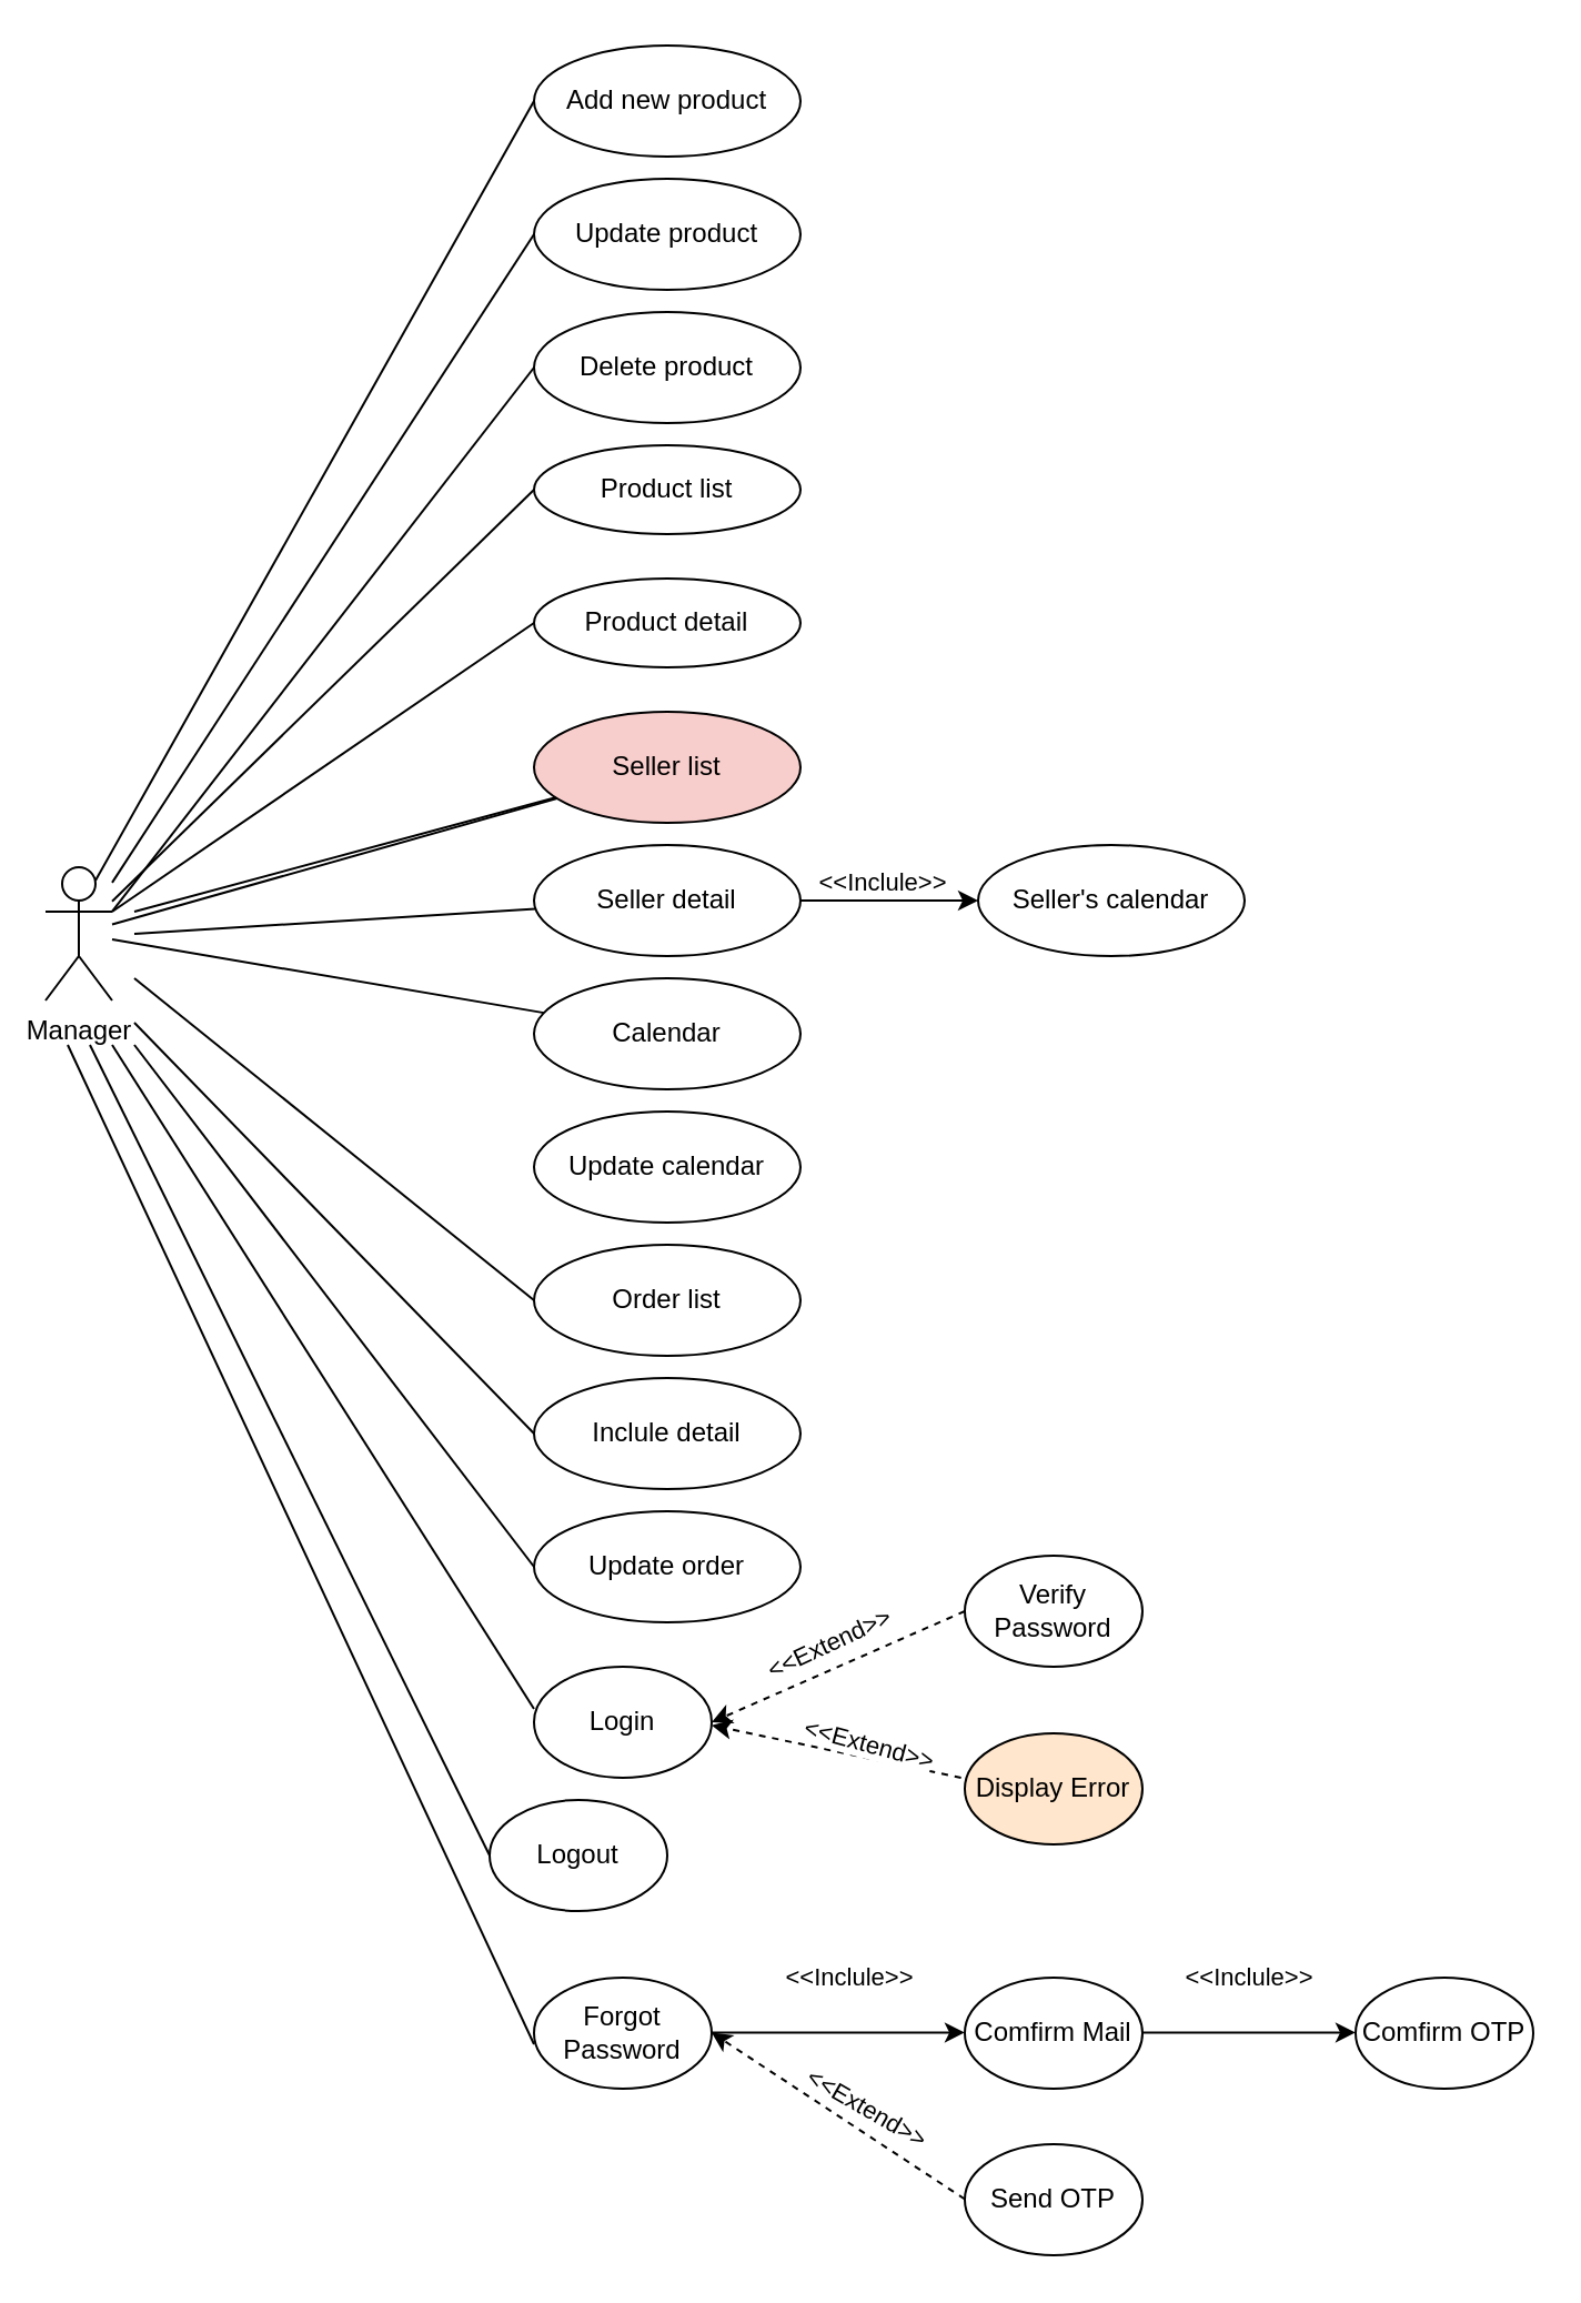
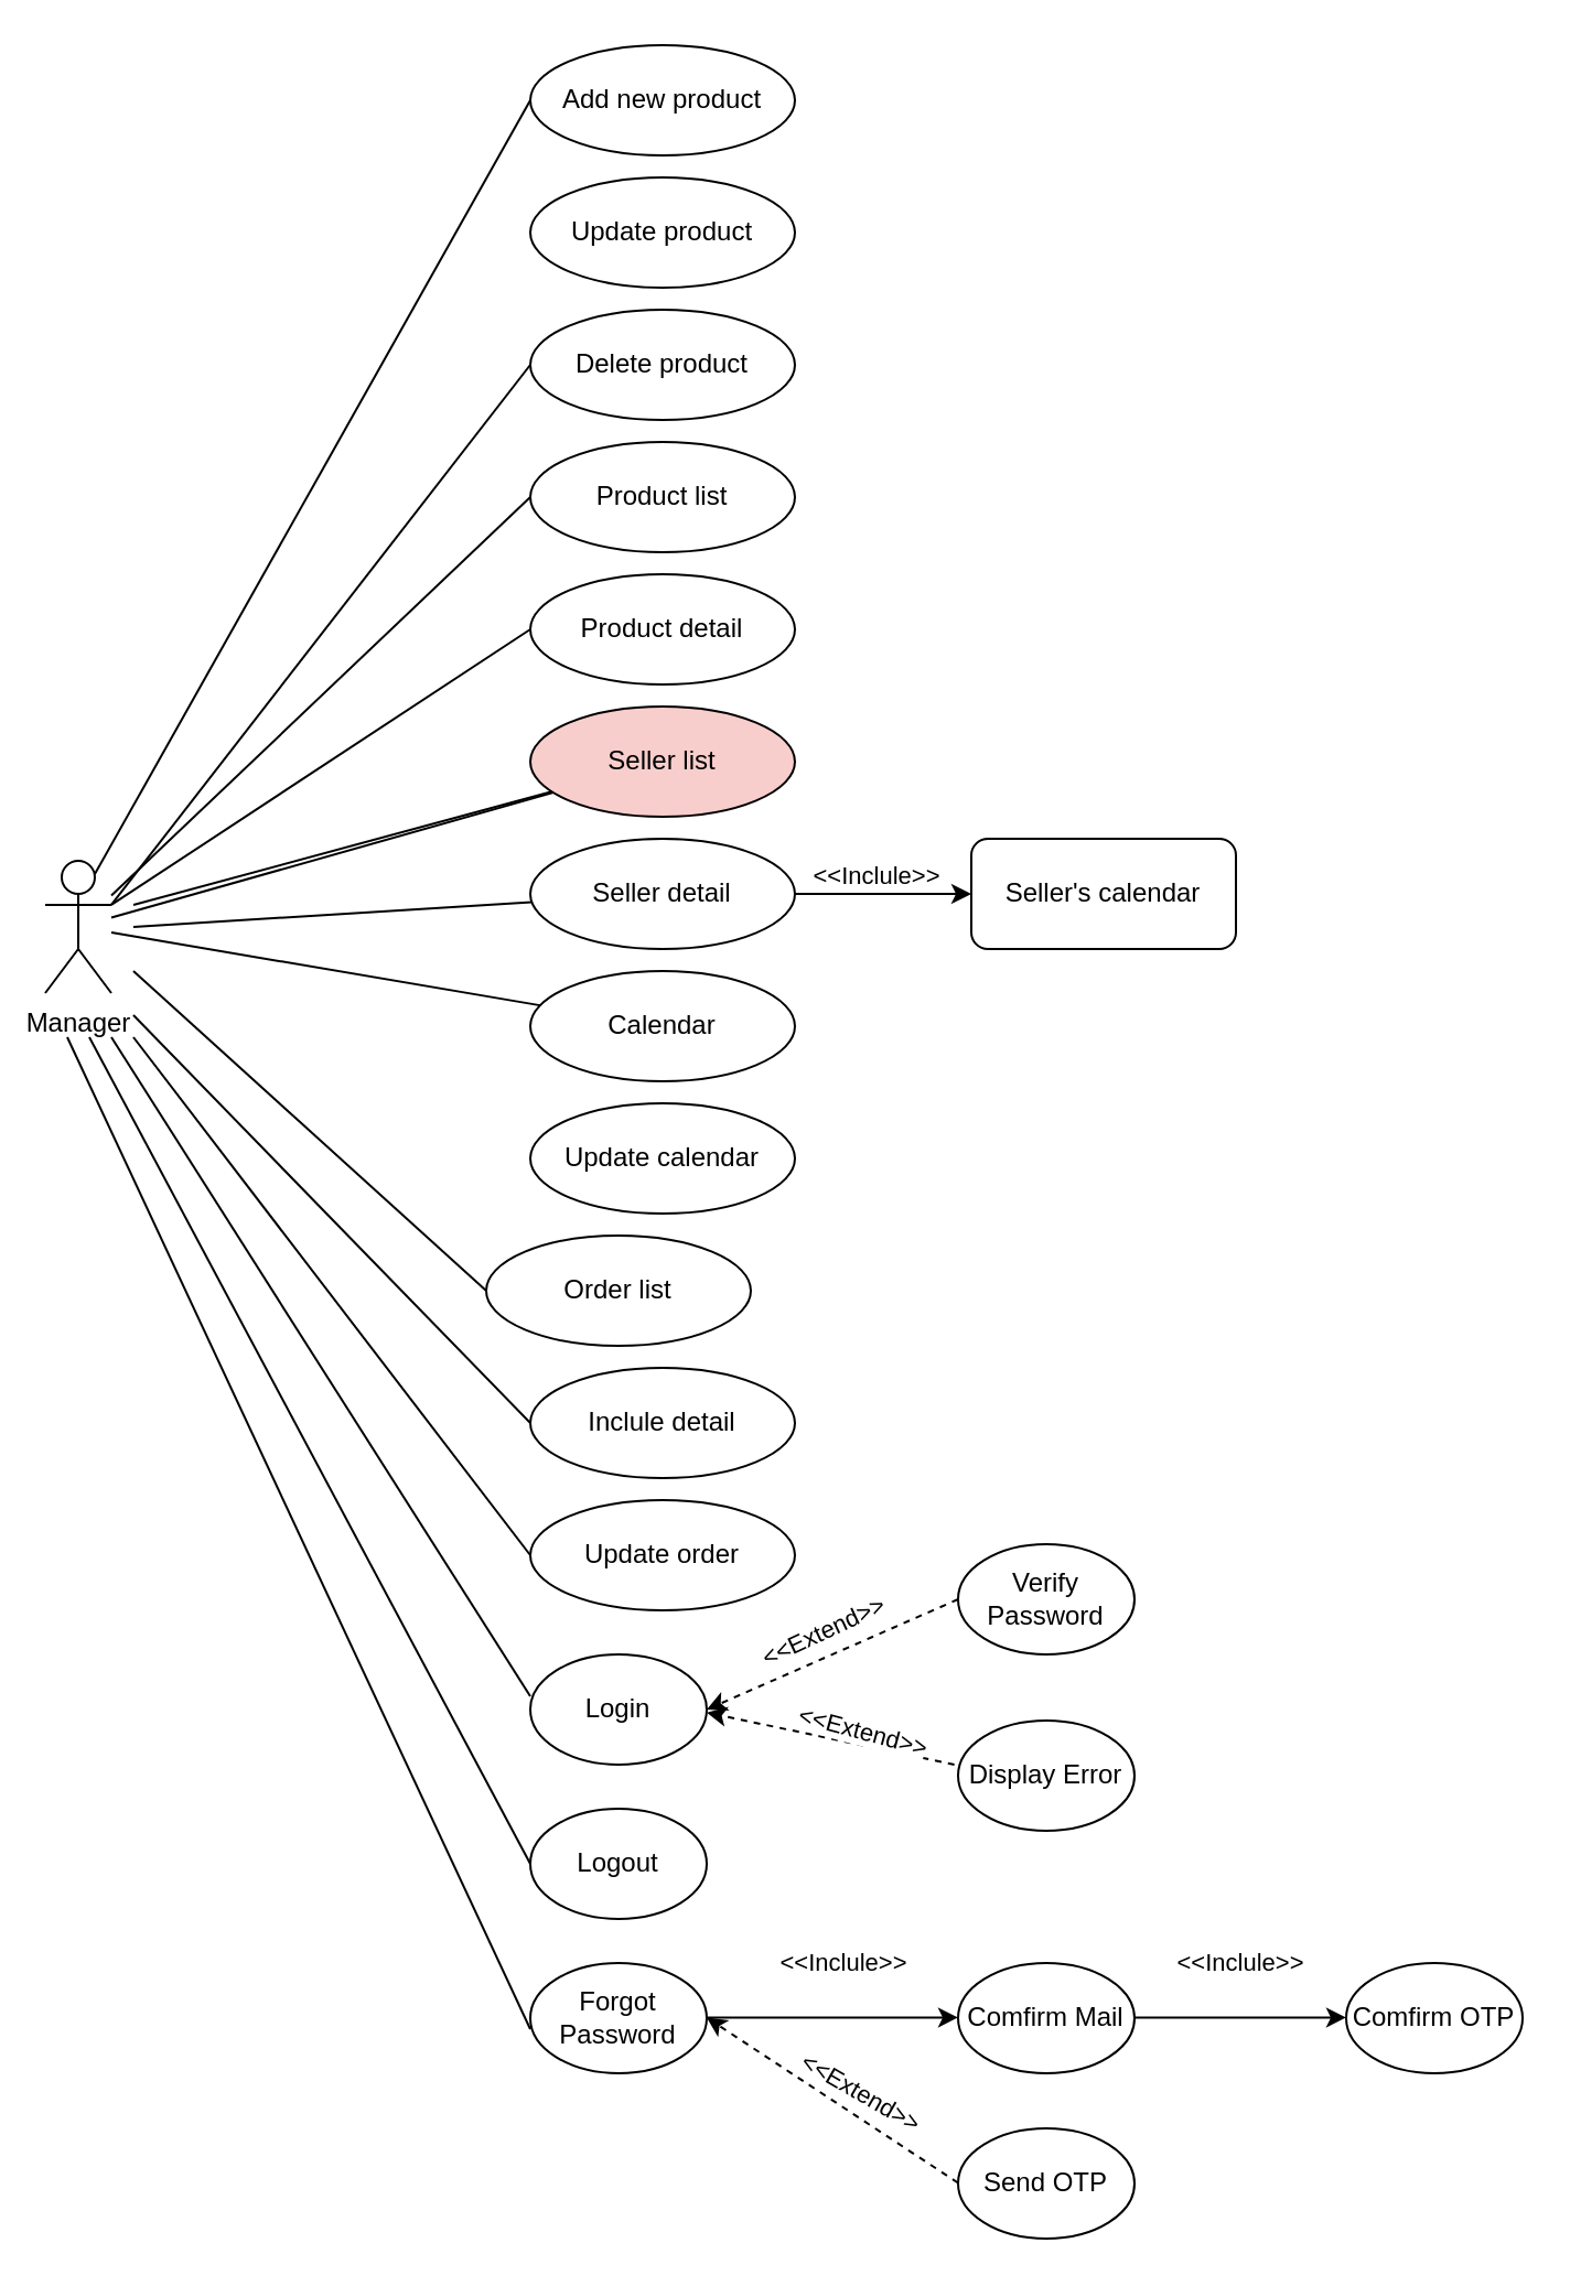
  <mxCell id="0" />
  <mxCell id="1" parent="0" />
  <mxCell id="2" value="Add new product" style="ellipse;whiteSpace=wrap;html=1;" vertex="1" parent="1"><mxGeometry x="240" y="20" width="120" height="50" as="geometry" /></mxCell>
  <mxCell id="3" value="Update product" style="ellipse;whiteSpace=wrap;html=1;" vertex="1" parent="1"><mxGeometry x="240" y="80" width="120" height="50" as="geometry" /></mxCell>
  <mxCell id="4" value="Delete product" style="ellipse;whiteSpace=wrap;html=1;" vertex="1" parent="1"><mxGeometry x="240" y="140" width="120" height="50" as="geometry" /></mxCell>
- <mxCell id="5" value="Product list" style="ellipse;whiteSpace=wrap;html=1;" vertex="1" parent="1"><mxGeometry x="240" y="200" width="120" height="40" as="geometry" /></mxCell>
- <mxCell id="6" value="Product detail" style="ellipse;whiteSpace=wrap;html=1;" vertex="1" parent="1"><mxGeometry x="240" y="260" width="120" height="40" as="geometry" /></mxCell>
+ <mxCell id="5" value="Product list" style="ellipse;whiteSpace=wrap;html=1;" vertex="1" parent="1"><mxGeometry x="240" y="200" width="120" height="50" as="geometry" /></mxCell>
+ <mxCell id="6" value="Product detail" style="ellipse;whiteSpace=wrap;html=1;" vertex="1" parent="1"><mxGeometry x="240" y="260" width="120" height="50" as="geometry" /></mxCell>
  <mxCell id="7" value="Seller list" style="ellipse;whiteSpace=wrap;html=1;fillColor=#f8cecc;" vertex="1" parent="1"><mxGeometry x="240" y="320" width="120" height="50" as="geometry" /></mxCell>
  <mxCell id="8" value="Seller detail" style="ellipse;whiteSpace=wrap;html=1;" vertex="1" parent="1"><mxGeometry x="240" y="380" width="120" height="50" as="geometry" /></mxCell>
  <mxCell id="9" value="Calendar" style="ellipse;whiteSpace=wrap;html=1;" vertex="1" parent="1"><mxGeometry x="240" y="440" width="120" height="50" as="geometry" /></mxCell>
  <mxCell id="10" value="Update calendar" style="ellipse;whiteSpace=wrap;html=1;" vertex="1" parent="1"><mxGeometry x="240" y="500" width="120" height="50" as="geometry" /></mxCell>
- <mxCell id="11" value="Seller's calendar" style="ellipse;whiteSpace=wrap;html=1;" vertex="1" parent="1"><mxGeometry x="440" y="380" width="120" height="50" as="geometry" /></mxCell>
- <mxCell id="12" value="Order list" style="ellipse;whiteSpace=wrap;html=1;" vertex="1" parent="1"><mxGeometry x="240" y="560" width="120" height="50" as="geometry" /></mxCell>
+ <mxCell id="11" value="Seller's calendar" style="whiteSpace=wrap;html=1;rounded=1;" vertex="1" parent="1"><mxGeometry x="440" y="380" width="120" height="50" as="geometry" /></mxCell>
+ <mxCell id="12" value="Order list" style="ellipse;whiteSpace=wrap;html=1;" vertex="1" parent="1"><mxGeometry x="220" y="560" width="120" height="50" as="geometry" /></mxCell>
  <mxCell id="13" value="Update order" style="ellipse;whiteSpace=wrap;html=1;" vertex="1" parent="1"><mxGeometry x="240" y="680" width="120" height="50" as="geometry" /></mxCell>
  <mxCell id="14" value="Inclule detail" style="ellipse;whiteSpace=wrap;html=1;" vertex="1" parent="1"><mxGeometry x="240" y="620" width="120" height="50" as="geometry" /></mxCell>
  <mxCell id="15" value="Manager" style="shape=umlActor;verticalLabelPosition=bottom;verticalAlign=top;html=1;" vertex="1" parent="1"><mxGeometry x="20" y="390" width="30" height="60" as="geometry" /></mxCell>
  <mxCell id="16" value="" style="endArrow=none;html=1;entryX=0;entryY=0.5;entryDx=0;entryDy=0;exitX=0.75;exitY=0.1;exitDx=0;exitDy=0;exitPerimeter=0;" edge="1" parent="1" source="15" target="2"><mxGeometry width="50" height="50" relative="1" as="geometry"><mxPoint x="370" y="280" as="sourcePoint" /><mxPoint x="420" y="230" as="targetPoint" /></mxGeometry></mxCell>
- <mxCell id="17" value="" style="endArrow=none;html=1;entryX=0;entryY=0.5;entryDx=0;entryDy=0;" edge="1" parent="1" source="15" target="3"><mxGeometry width="50" height="50" relative="1" as="geometry"><mxPoint x="370" y="280" as="sourcePoint" /><mxPoint x="420" y="230" as="targetPoint" /></mxGeometry></mxCell>
  <mxCell id="18" value="" style="endArrow=none;html=1;exitX=1;exitY=0.333;exitDx=0;exitDy=0;exitPerimeter=0;entryX=0;entryY=0.5;entryDx=0;entryDy=0;" edge="1" parent="1" source="15" target="4"><mxGeometry width="50" height="50" relative="1" as="geometry"><mxPoint x="370" y="280" as="sourcePoint" /><mxPoint x="420" y="230" as="targetPoint" /></mxGeometry></mxCell>
  <mxCell id="19" value="" style="endArrow=none;html=1;entryX=0;entryY=0.5;entryDx=0;entryDy=0;" edge="1" parent="1" source="15" target="5"><mxGeometry width="50" height="50" relative="1" as="geometry"><mxPoint x="370" y="280" as="sourcePoint" /><mxPoint x="420" y="230" as="targetPoint" /></mxGeometry></mxCell>
  <mxCell id="20" value="" style="endArrow=none;html=1;exitX=1;exitY=0.333;exitDx=0;exitDy=0;exitPerimeter=0;entryX=0;entryY=0.5;entryDx=0;entryDy=0;" edge="1" parent="1" source="15" target="6"><mxGeometry width="50" height="50" relative="1" as="geometry"><mxPoint x="370" y="380" as="sourcePoint" /><mxPoint x="420" y="330" as="targetPoint" /></mxGeometry></mxCell>
  <mxCell id="21" value="" style="endArrow=none;html=1;" edge="1" parent="1" target="7"><mxGeometry width="50" height="50" relative="1" as="geometry"><mxPoint x="60" y="410" as="sourcePoint" /><mxPoint x="420" y="330" as="targetPoint" /></mxGeometry></mxCell>
  <mxCell id="22" value="" style="endArrow=none;html=1;" edge="1" parent="1" source="15" target="9"><mxGeometry width="50" height="50" relative="1" as="geometry"><mxPoint x="370" y="580" as="sourcePoint" /><mxPoint x="420" y="530" as="targetPoint" /></mxGeometry></mxCell>
  <mxCell id="23" value="" style="endArrow=none;html=1;" edge="1" parent="1" source="15" target="7"><mxGeometry width="50" height="50" relative="1" as="geometry"><mxPoint x="60" y="440" as="sourcePoint" /><mxPoint x="420" y="430" as="targetPoint" /></mxGeometry></mxCell>
  <mxCell id="24" value="" style="endArrow=none;html=1;entryX=0;entryY=0.5;entryDx=0;entryDy=0;" edge="1" parent="1" target="12"><mxGeometry width="50" height="50" relative="1" as="geometry"><mxPoint x="60" y="440" as="sourcePoint" /><mxPoint x="420" y="530" as="targetPoint" /></mxGeometry></mxCell>
  <mxCell id="25" value="" style="endArrow=none;html=1;entryX=0;entryY=0.5;entryDx=0;entryDy=0;" edge="1" parent="1" target="14"><mxGeometry width="50" height="50" relative="1" as="geometry"><mxPoint x="60" y="460" as="sourcePoint" /><mxPoint x="420" y="530" as="targetPoint" /></mxGeometry></mxCell>
  <mxCell id="26" value="" style="endArrow=none;html=1;entryX=0;entryY=0.5;entryDx=0;entryDy=0;" edge="1" parent="1" target="13"><mxGeometry width="50" height="50" relative="1" as="geometry"><mxPoint x="60" y="470" as="sourcePoint" /><mxPoint x="420" y="530" as="targetPoint" /></mxGeometry></mxCell>
  <mxCell id="27" value="" style="endArrow=none;html=1;" edge="1" parent="1" target="8"><mxGeometry width="50" height="50" relative="1" as="geometry"><mxPoint x="60" y="420" as="sourcePoint" /><mxPoint x="420" y="330" as="targetPoint" /></mxGeometry></mxCell>
  <mxCell id="28" value="&amp;lt;&amp;lt;Inclule&amp;gt;&amp;gt;" style="edgeLabel;resizable=0;html=1;align=center;verticalAlign=middle;" connectable="0" vertex="1" parent="1"><mxGeometry x="380.003" y="319.996" as="geometry"><mxPoint x="16" y="77" as="offset" /></mxGeometry></mxCell>
  <mxCell id="29" style="edgeStyle=orthogonalEdgeStyle;rounded=0;orthogonalLoop=1;jettySize=auto;html=1;exitX=1;exitY=0.5;exitDx=0;exitDy=0;entryX=0;entryY=0.5;entryDx=0;entryDy=0;" edge="1" parent="1" source="8" target="11"><mxGeometry relative="1" as="geometry"><mxPoint x="330" y="350" as="sourcePoint" /><mxPoint x="444" y="350" as="targetPoint" /></mxGeometry></mxCell>
  <mxCell id="30" value="Login" style="ellipse;whiteSpace=wrap;html=1;" vertex="1" parent="1"><mxGeometry x="240" y="750" width="80" height="50" as="geometry" /></mxCell>
  <mxCell id="31" value="Verify&lt;br&gt;Password" style="ellipse;whiteSpace=wrap;html=1;" vertex="1" parent="1"><mxGeometry x="434" y="700" width="80" height="50" as="geometry" /></mxCell>
- <mxCell id="32" value="Display Error" style="ellipse;whiteSpace=wrap;html=1;fillColor=#ffe6cc;" vertex="1" parent="1"><mxGeometry x="434" y="780" width="80" height="50" as="geometry" /></mxCell>
- <mxCell id="33" value="Logout" style="ellipse;whiteSpace=wrap;html=1;" vertex="1" parent="1"><mxGeometry x="220" y="810" width="80" height="50" as="geometry" /></mxCell>
+ <mxCell id="32" value="Display Error" style="ellipse;whiteSpace=wrap;html=1;" vertex="1" parent="1"><mxGeometry x="434" y="780" width="80" height="50" as="geometry" /></mxCell>
+ <mxCell id="33" value="Logout" style="ellipse;whiteSpace=wrap;html=1;" vertex="1" parent="1"><mxGeometry x="240" y="820" width="80" height="50" as="geometry" /></mxCell>
  <mxCell id="34" value="" style="endArrow=none;html=1;" edge="1" parent="1"><mxGeometry width="50" height="50" relative="1" as="geometry"><mxPoint x="50" y="470" as="sourcePoint" /><mxPoint x="240" y="769" as="targetPoint" /></mxGeometry></mxCell>
  <mxCell id="35" value="" style="endArrow=none;html=1;entryX=0;entryY=0.5;entryDx=0;entryDy=0;" edge="1" parent="1" target="33"><mxGeometry width="50" height="50" relative="1" as="geometry"><mxPoint x="40" y="470" as="sourcePoint" /><mxPoint x="247.04" y="779" as="targetPoint" /></mxGeometry></mxCell>
  <mxCell id="36" value="" style="endArrow=classic;html=1;dashed=1;exitX=0;exitY=0.5;exitDx=0;exitDy=0;entryX=1;entryY=0.5;entryDx=0;entryDy=0;" edge="1" parent="1"><mxGeometry relative="1" as="geometry"><mxPoint x="434" y="725" as="sourcePoint" /><mxPoint x="320" y="775" as="targetPoint" /></mxGeometry></mxCell>
  <mxCell id="37" value="&amp;lt;&amp;lt;Extend&amp;gt;&amp;gt;" style="edgeLabel;resizable=0;html=1;align=center;verticalAlign=middle;rotation=-25;" connectable="0" vertex="1" parent="36"><mxGeometry relative="1" as="geometry"><mxPoint x="-5" y="-10" as="offset" /></mxGeometry></mxCell>
  <mxCell id="38" value="" style="endArrow=classic;html=1;dashed=1;exitX=-0.021;exitY=0.373;exitDx=0;exitDy=0;exitPerimeter=0;entryX=1;entryY=0.5;entryDx=0;entryDy=0;" edge="1" parent="1"><mxGeometry relative="1" as="geometry"><mxPoint x="432.32" y="800" as="sourcePoint" /><mxPoint x="320" y="776.35" as="targetPoint" /></mxGeometry></mxCell>
  <mxCell id="39" value="&amp;lt;&amp;lt;Extend&amp;gt;&amp;gt;" style="edgeLabel;resizable=0;html=1;align=center;verticalAlign=middle;rotation=15;" connectable="0" vertex="1" parent="38"><mxGeometry relative="1" as="geometry"><mxPoint x="14" y="-4" as="offset" /></mxGeometry></mxCell>
  <mxCell id="40" value="Forgot Password" style="ellipse;whiteSpace=wrap;html=1;" vertex="1" parent="1"><mxGeometry x="240" y="890" width="80" height="50" as="geometry" /></mxCell>
  <mxCell id="41" value="Comfirm Mail" style="ellipse;whiteSpace=wrap;html=1;" vertex="1" parent="1"><mxGeometry x="434" y="890" width="80" height="50" as="geometry" /></mxCell>
  <mxCell id="42" value="Comfirm OTP" style="ellipse;whiteSpace=wrap;html=1;" vertex="1" parent="1"><mxGeometry x="610" y="890" width="80" height="50" as="geometry" /></mxCell>
  <mxCell id="43" value="Send OTP" style="ellipse;whiteSpace=wrap;html=1;" vertex="1" parent="1"><mxGeometry x="434" y="965" width="80" height="50" as="geometry" /></mxCell>
  <mxCell id="44" value="" style="endArrow=none;html=1;" edge="1" parent="1"><mxGeometry width="50" height="50" relative="1" as="geometry"><mxPoint x="30" y="470" as="sourcePoint" /><mxPoint x="240" y="920" as="targetPoint" /></mxGeometry></mxCell>
  <mxCell id="45" style="edgeStyle=orthogonalEdgeStyle;rounded=0;orthogonalLoop=1;jettySize=auto;html=1;" edge="1" parent="1"><mxGeometry relative="1" as="geometry"><mxPoint x="320" y="914.74" as="sourcePoint" /><mxPoint x="434" y="914.74" as="targetPoint" /></mxGeometry></mxCell>
  <mxCell id="46" style="edgeStyle=orthogonalEdgeStyle;rounded=0;orthogonalLoop=1;jettySize=auto;html=1;entryX=0;entryY=0.5;entryDx=0;entryDy=0;" edge="1" parent="1"><mxGeometry relative="1" as="geometry"><mxPoint x="514" y="914.74" as="sourcePoint" /><mxPoint x="610" y="914.74" as="targetPoint" /></mxGeometry></mxCell>
  <mxCell id="47" value="" style="endArrow=classic;html=1;dashed=1;exitX=0;exitY=0.5;exitDx=0;exitDy=0;" edge="1" parent="1"><mxGeometry relative="1" as="geometry"><mxPoint x="434" y="989.74" as="sourcePoint" /><mxPoint x="320" y="914.74" as="targetPoint" /></mxGeometry></mxCell>
  <mxCell id="48" value="&amp;lt;&amp;lt;Extend&amp;gt;&amp;gt;" style="edgeLabel;resizable=0;html=1;align=center;verticalAlign=middle;rotation=30;" connectable="0" vertex="1" parent="47"><mxGeometry relative="1" as="geometry"><mxPoint x="13" y="-4" as="offset" /></mxGeometry></mxCell>
  <mxCell id="49" value="&amp;lt;&amp;lt;Inclule&amp;gt;&amp;gt;" style="edgeLabel;resizable=0;html=1;align=center;verticalAlign=middle;" connectable="0" vertex="1" parent="1"><mxGeometry x="381.543" y="889.996" as="geometry" /></mxCell>
  <mxCell id="50" value="&amp;lt;&amp;lt;Inclule&amp;gt;&amp;gt;" style="edgeLabel;resizable=0;html=1;align=center;verticalAlign=middle;" connectable="0" vertex="1" parent="1"><mxGeometry x="561.543" y="889.996" as="geometry" /></mxCell>
